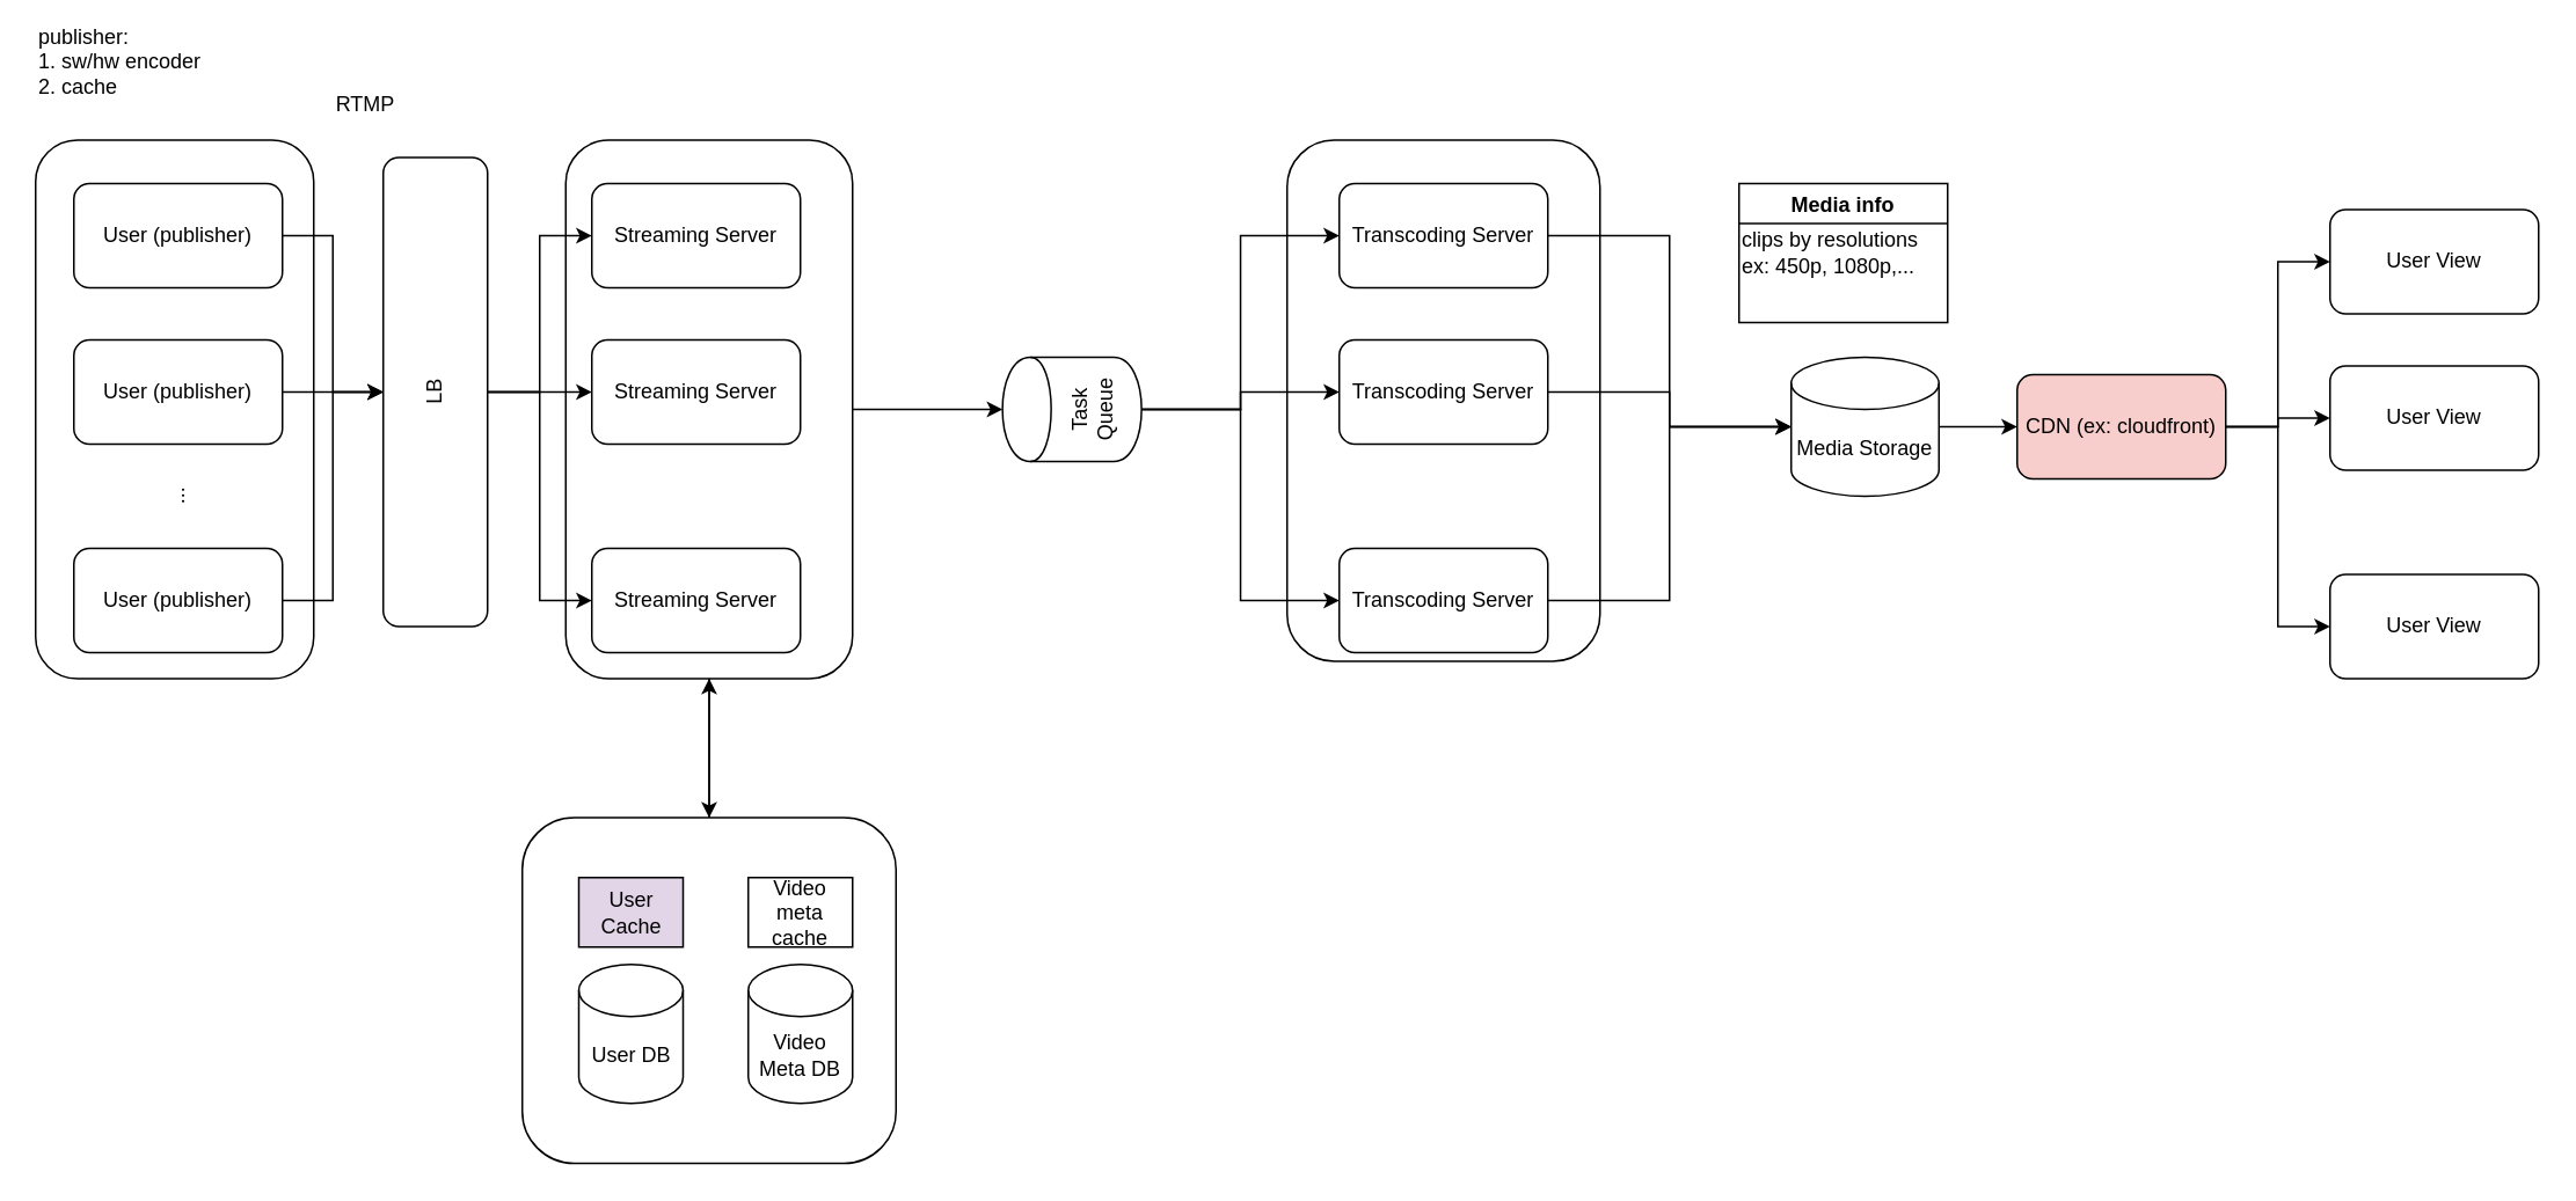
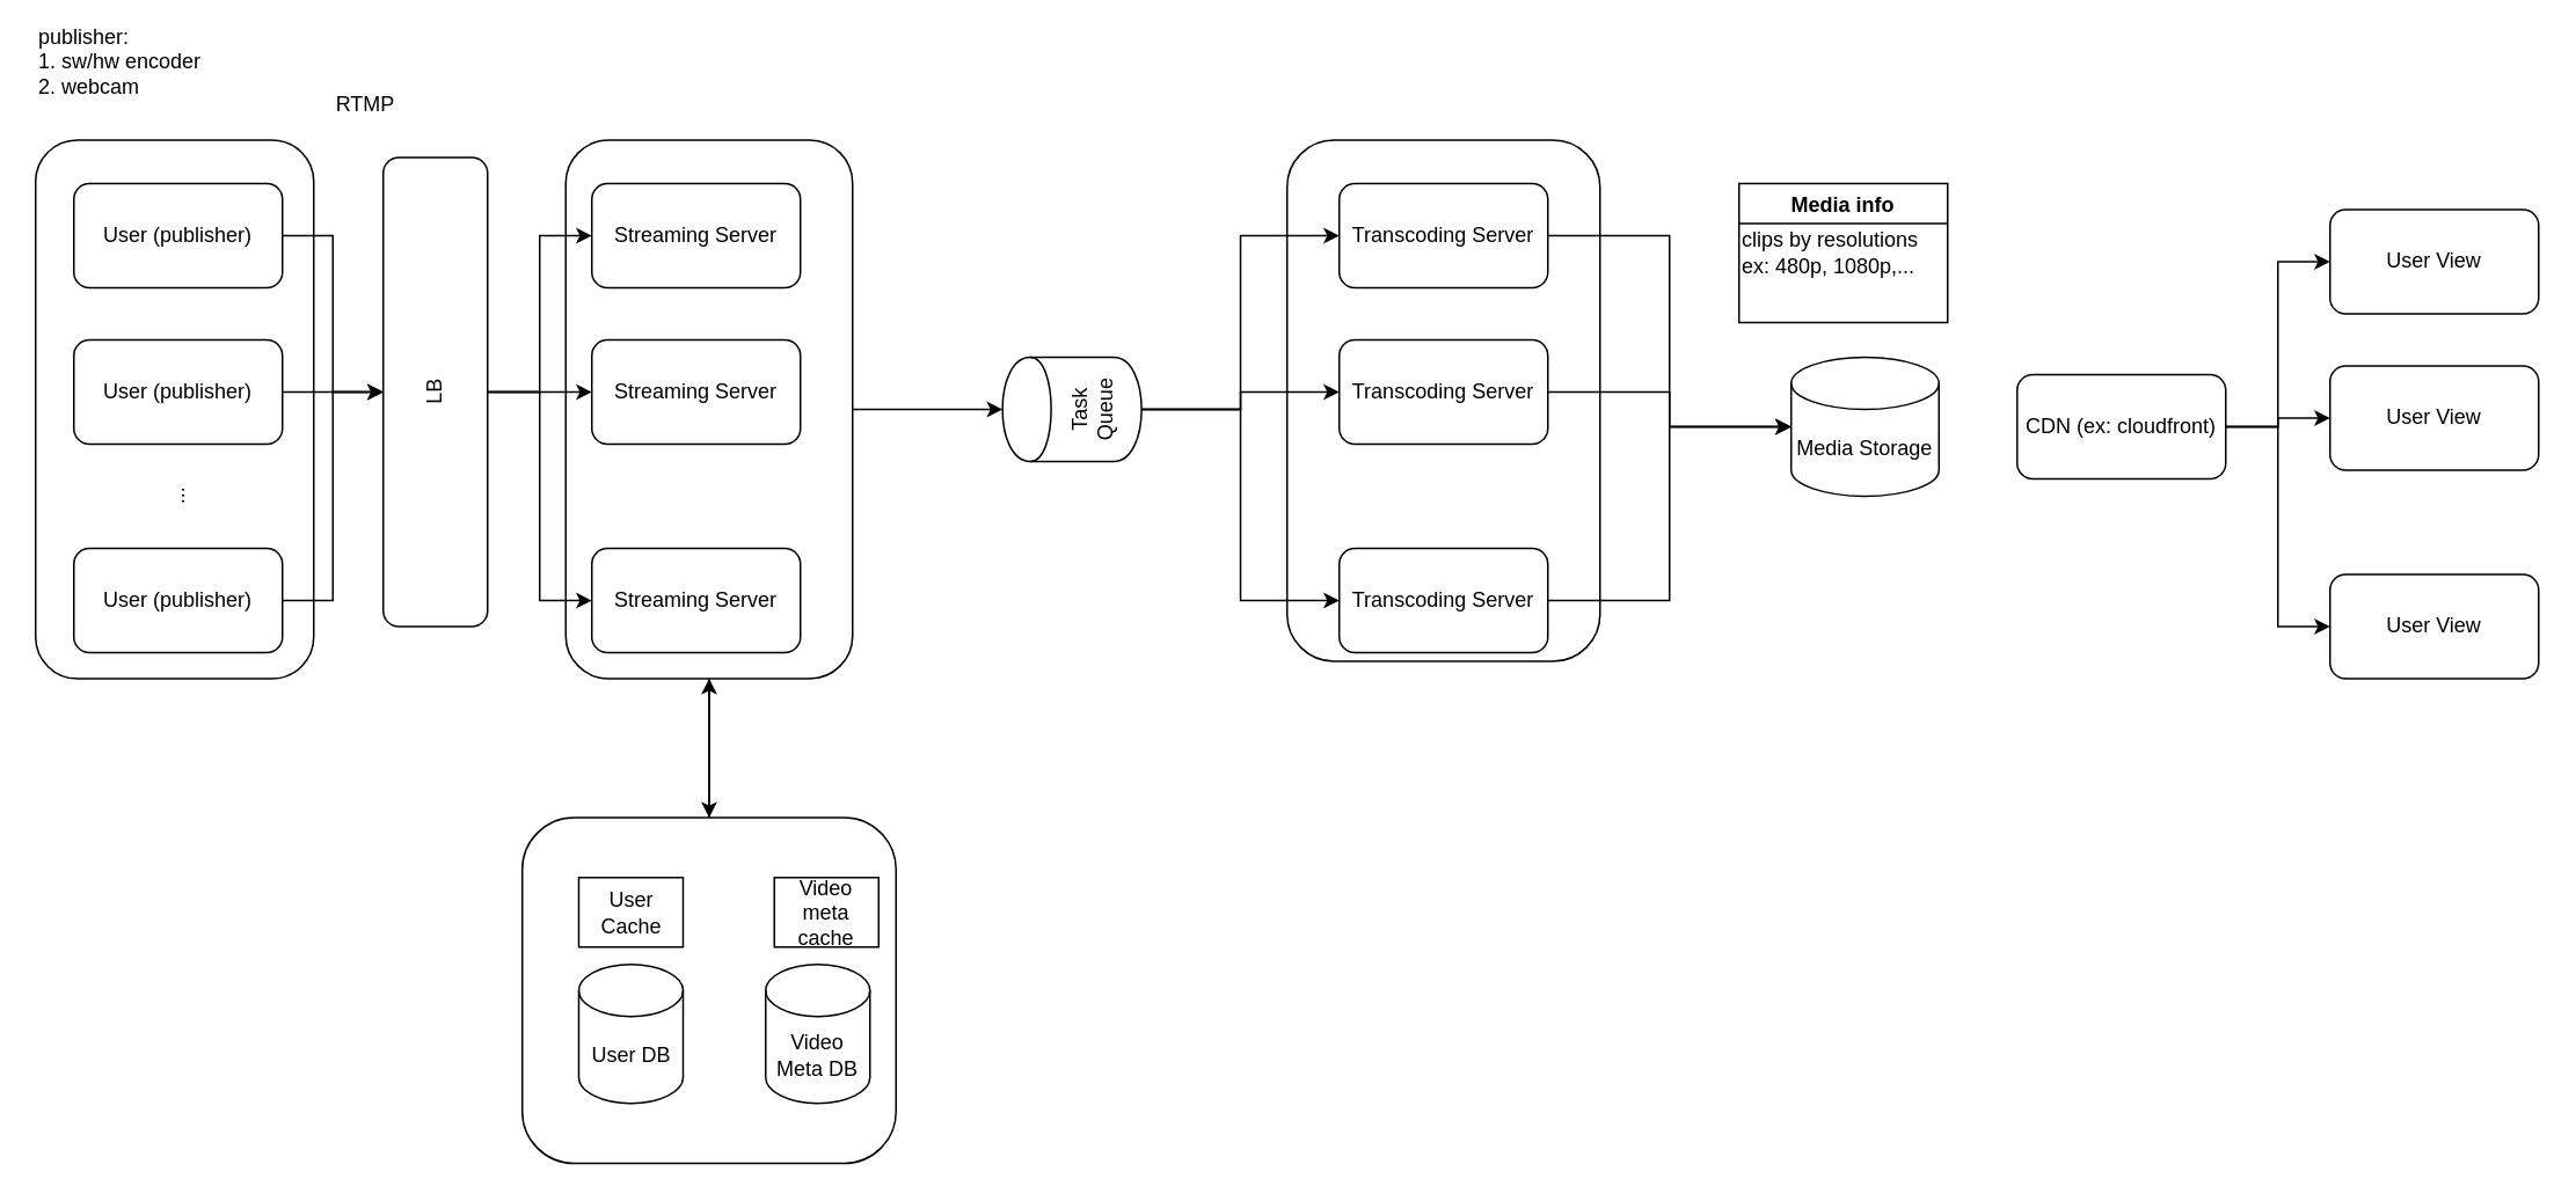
  <mxCell id="0" />
  <mxCell id="1" parent="0" />
  <mxCell id="2" value="" style="rounded=1;whiteSpace=wrap;html=1;" parent="1" vertex="1"><mxGeometry x="20" y="80" width="160" height="310" as="geometry" /></mxCell>
  <mxCell id="3" value="" style="rounded=1;whiteSpace=wrap;html=1;" parent="1" vertex="1"><mxGeometry x="740" y="80" width="180" height="300" as="geometry" /></mxCell>
  <mxCell id="4" style="edgeStyle=orthogonalEdgeStyle;rounded=0;orthogonalLoop=1;jettySize=auto;html=1;entryX=0.5;entryY=0;entryDx=0;entryDy=0;" parent="1" source="6" target="8" edge="1"><mxGeometry relative="1" as="geometry" /></mxCell>
  <mxCell id="5" value="" style="edgeStyle=orthogonalEdgeStyle;rounded=0;orthogonalLoop=1;jettySize=auto;html=1;" parent="1" source="6" target="46" edge="1"><mxGeometry relative="1" as="geometry" /></mxCell>
  <mxCell id="6" value="" style="rounded=1;whiteSpace=wrap;html=1;" parent="1" vertex="1"><mxGeometry x="325" y="80" width="165" height="310" as="geometry" /></mxCell>
  <mxCell id="7" style="edgeStyle=orthogonalEdgeStyle;rounded=0;orthogonalLoop=1;jettySize=auto;html=1;entryX=0.5;entryY=1;entryDx=0;entryDy=0;" parent="1" source="8" target="6" edge="1"><mxGeometry relative="1" as="geometry" /></mxCell>
  <mxCell id="8" value="" style="rounded=1;whiteSpace=wrap;html=1;" parent="1" vertex="1"><mxGeometry x="300" y="470" width="215" height="199" as="geometry" /></mxCell>
  <mxCell id="9" value="" style="edgeStyle=orthogonalEdgeStyle;rounded=0;orthogonalLoop=1;jettySize=auto;html=1;" parent="1" source="10" target="19" edge="1"><mxGeometry relative="1" as="geometry" /></mxCell>
  <mxCell id="10" value="User (publisher)" style="rounded=1;whiteSpace=wrap;html=1;" parent="1" vertex="1"><mxGeometry x="42" y="105" width="120" height="60" as="geometry" /></mxCell>
  <mxCell id="11" style="edgeStyle=orthogonalEdgeStyle;rounded=0;orthogonalLoop=1;jettySize=auto;html=1;entryX=0.5;entryY=0;entryDx=0;entryDy=0;" parent="1" source="12" target="19" edge="1"><mxGeometry relative="1" as="geometry" /></mxCell>
  <mxCell id="12" value="User (publisher)" style="rounded=1;whiteSpace=wrap;html=1;" parent="1" vertex="1"><mxGeometry x="42" y="195" width="120" height="60" as="geometry" /></mxCell>
  <mxCell id="13" style="edgeStyle=orthogonalEdgeStyle;rounded=0;orthogonalLoop=1;jettySize=auto;html=1;entryX=0.5;entryY=0;entryDx=0;entryDy=0;" parent="1" source="14" target="19" edge="1"><mxGeometry relative="1" as="geometry" /></mxCell>
  <mxCell id="14" value="User (publisher)" style="rounded=1;whiteSpace=wrap;html=1;" parent="1" vertex="1"><mxGeometry x="42" y="315" width="120" height="60" as="geometry" /></mxCell>
  <mxCell id="15" value="..." style="text;html=1;strokeColor=none;fillColor=none;align=center;verticalAlign=middle;whiteSpace=wrap;rounded=0;rotation=-90;" parent="1" vertex="1"><mxGeometry x="82" y="275" width="40" height="20" as="geometry" /></mxCell>
  <mxCell id="16" style="edgeStyle=orthogonalEdgeStyle;rounded=0;orthogonalLoop=1;jettySize=auto;html=1;" parent="1" source="19" target="20" edge="1"><mxGeometry relative="1" as="geometry" /></mxCell>
  <mxCell id="17" style="edgeStyle=orthogonalEdgeStyle;rounded=0;orthogonalLoop=1;jettySize=auto;html=1;" parent="1" source="19" target="21" edge="1"><mxGeometry relative="1" as="geometry" /></mxCell>
  <mxCell id="18" style="edgeStyle=orthogonalEdgeStyle;rounded=0;orthogonalLoop=1;jettySize=auto;html=1;" parent="1" source="19" target="22" edge="1"><mxGeometry relative="1" as="geometry" /></mxCell>
  <mxCell id="19" value="LB" style="rounded=1;whiteSpace=wrap;html=1;rotation=-90;" parent="1" vertex="1"><mxGeometry x="115" y="195" width="270" height="60" as="geometry" /></mxCell>
  <mxCell id="20" value="Streaming Server" style="rounded=1;whiteSpace=wrap;html=1;" parent="1" vertex="1"><mxGeometry x="340" y="105" width="120" height="60" as="geometry" /></mxCell>
  <mxCell id="21" value="Streaming Server" style="rounded=1;whiteSpace=wrap;html=1;" parent="1" vertex="1"><mxGeometry x="340" y="195" width="120" height="60" as="geometry" /></mxCell>
  <mxCell id="22" value="Streaming Server" style="rounded=1;whiteSpace=wrap;html=1;" parent="1" vertex="1"><mxGeometry x="340" y="315" width="120" height="60" as="geometry" /></mxCell>
  <mxCell id="23" style="edgeStyle=orthogonalEdgeStyle;rounded=0;orthogonalLoop=1;jettySize=auto;html=1;entryX=0;entryY=0.5;entryDx=0;entryDy=0;exitX=0.5;exitY=1;exitDx=0;exitDy=0;" parent="1" source="46" target="31" edge="1"><mxGeometry relative="1" as="geometry"><mxPoint x="695" y="215" as="sourcePoint" /></mxGeometry></mxCell>
  <mxCell id="24" style="edgeStyle=orthogonalEdgeStyle;rounded=0;orthogonalLoop=1;jettySize=auto;html=1;exitX=0.5;exitY=1;exitDx=0;exitDy=0;" parent="1" source="46" target="33" edge="1"><mxGeometry relative="1" as="geometry"><mxPoint x="695" y="215" as="sourcePoint" /></mxGeometry></mxCell>
  <mxCell id="25" style="edgeStyle=orthogonalEdgeStyle;rounded=0;orthogonalLoop=1;jettySize=auto;html=1;entryX=0;entryY=0.5;entryDx=0;entryDy=0;exitX=0.5;exitY=1;exitDx=0;exitDy=0;" parent="1" source="46" target="35" edge="1"><mxGeometry relative="1" as="geometry"><mxPoint x="695" y="215" as="sourcePoint" /></mxGeometry></mxCell>
  <mxCell id="26" value="User DB" style="shape=cylinder3;whiteSpace=wrap;html=1;boundedLbl=1;backgroundOutline=1;size=15;" parent="1" vertex="1"><mxGeometry x="332.5" y="554.5" width="60" height="80" as="geometry" /></mxCell>
- <mxCell id="27" value="User Cache" style="rounded=0;whiteSpace=wrap;html=1;fillColor=#e1d5e7;" parent="1" vertex="1"><mxGeometry x="332.5" y="504.5" width="60" height="40" as="geometry" /></mxCell>
- <mxCell id="28" value="Video meta cache" style="rounded=0;whiteSpace=wrap;html=1;" parent="1" vertex="1"><mxGeometry x="430" y="504.5" width="60" height="40" as="geometry" /></mxCell>
- <mxCell id="29" value="Video Meta DB" style="shape=cylinder3;whiteSpace=wrap;html=1;boundedLbl=1;backgroundOutline=1;size=15;" parent="1" vertex="1"><mxGeometry x="430" y="554.5" width="60" height="80" as="geometry" /></mxCell>
+ <mxCell id="27" value="User Cache" style="rounded=0;whiteSpace=wrap;html=1;" parent="1" vertex="1"><mxGeometry x="332.5" y="504.5" width="60" height="40" as="geometry" /></mxCell>
+ <mxCell id="28" value="Video meta cache" style="rounded=0;whiteSpace=wrap;html=1;" parent="1" vertex="1"><mxGeometry x="445" y="504.5" width="60" height="40" as="geometry" /></mxCell>
+ <mxCell id="29" value="Video Meta DB" style="shape=cylinder3;whiteSpace=wrap;html=1;boundedLbl=1;backgroundOutline=1;size=15;" parent="1" vertex="1"><mxGeometry x="440" y="554.5" width="60" height="80" as="geometry" /></mxCell>
  <mxCell id="30" style="edgeStyle=orthogonalEdgeStyle;rounded=0;orthogonalLoop=1;jettySize=auto;html=1;entryX=0;entryY=0.5;entryDx=0;entryDy=0;entryPerimeter=0;" edge="1" parent="1" source="31" target="41"><mxGeometry relative="1" as="geometry" /></mxCell>
  <mxCell id="31" value="Transcoding Server" style="rounded=1;whiteSpace=wrap;html=1;" parent="1" vertex="1"><mxGeometry x="770" y="105" width="120" height="60" as="geometry" /></mxCell>
  <mxCell id="32" style="edgeStyle=orthogonalEdgeStyle;rounded=0;orthogonalLoop=1;jettySize=auto;html=1;entryX=0;entryY=0.5;entryDx=0;entryDy=0;entryPerimeter=0;" edge="1" parent="1" source="33" target="41"><mxGeometry relative="1" as="geometry" /></mxCell>
  <mxCell id="33" value="Transcoding Server" style="rounded=1;whiteSpace=wrap;html=1;" parent="1" vertex="1"><mxGeometry x="770" y="195" width="120" height="60" as="geometry" /></mxCell>
  <mxCell id="34" style="edgeStyle=orthogonalEdgeStyle;rounded=0;orthogonalLoop=1;jettySize=auto;html=1;entryX=0;entryY=0.5;entryDx=0;entryDy=0;entryPerimeter=0;" edge="1" parent="1" source="35" target="41"><mxGeometry relative="1" as="geometry" /></mxCell>
  <mxCell id="35" value="Transcoding Server" style="rounded=1;whiteSpace=wrap;html=1;" parent="1" vertex="1"><mxGeometry x="770" y="315" width="120" height="60" as="geometry" /></mxCell>
  <mxCell id="36" style="edgeStyle=orthogonalEdgeStyle;rounded=0;orthogonalLoop=1;jettySize=auto;html=1;entryX=0;entryY=0.5;entryDx=0;entryDy=0;" parent="1" source="39" target="47" edge="1"><mxGeometry relative="1" as="geometry" /></mxCell>
  <mxCell id="37" style="edgeStyle=orthogonalEdgeStyle;rounded=0;orthogonalLoop=1;jettySize=auto;html=1;entryX=0;entryY=0.5;entryDx=0;entryDy=0;" parent="1" source="39" target="48" edge="1"><mxGeometry relative="1" as="geometry" /></mxCell>
  <mxCell id="38" style="edgeStyle=orthogonalEdgeStyle;rounded=0;orthogonalLoop=1;jettySize=auto;html=1;entryX=0;entryY=0.5;entryDx=0;entryDy=0;" parent="1" source="39" target="49" edge="1"><mxGeometry relative="1" as="geometry" /></mxCell>
- <mxCell id="39" value="CDN (ex: cloudfront)" style="whiteSpace=wrap;html=1;rounded=1;fillColor=#f8cecc;" parent="1" vertex="1"><mxGeometry x="1160" y="215" width="120" height="60" as="geometry" /></mxCell>
- <mxCell id="40" style="edgeStyle=orthogonalEdgeStyle;rounded=0;orthogonalLoop=1;jettySize=auto;html=1;" parent="1" source="41" target="39" edge="1"><mxGeometry relative="1" as="geometry" /></mxCell>
+ <mxCell id="39" value="CDN (ex: cloudfront)" style="whiteSpace=wrap;html=1;rounded=1;" parent="1" vertex="1"><mxGeometry x="1160" y="215" width="120" height="60" as="geometry" /></mxCell>
  <mxCell id="41" value="Media Storage" style="shape=cylinder3;whiteSpace=wrap;html=1;boundedLbl=1;backgroundOutline=1;size=15;" parent="1" vertex="1"><mxGeometry x="1030" y="205" width="85" height="80" as="geometry" /></mxCell>
  <mxCell id="42" value="Media info" style="swimlane;" parent="1" vertex="1"><mxGeometry x="1000" y="105" width="120" height="80" as="geometry" /></mxCell>
- <mxCell id="43" value="clips by resolutions&lt;br&gt;ex: 450p, 1080p,..." style="text;html=1;align=left;verticalAlign=middle;resizable=0;points=[];autosize=1;strokeColor=none;" parent="42" vertex="1"><mxGeometry y="25" width="120" height="30" as="geometry" /></mxCell>
- <mxCell id="44" value="publisher:&lt;br&gt;1. sw/hw encoder&lt;br&gt;2. cache" style="text;html=1;strokeColor=none;fillColor=none;align=left;verticalAlign=middle;whiteSpace=wrap;rounded=0;" parent="1" vertex="1"><mxGeometry x="20" y="20" width="130" height="30" as="geometry" /></mxCell>
+ <mxCell id="43" value="clips by resolutions&lt;br&gt;ex: 480p, 1080p,..." style="text;html=1;align=left;verticalAlign=middle;resizable=0;points=[];autosize=1;strokeColor=none;" parent="42" vertex="1"><mxGeometry y="25" width="120" height="30" as="geometry" /></mxCell>
+ <mxCell id="44" value="publisher:&lt;br&gt;1. sw/hw encoder&lt;br&gt;2. webcam" style="text;html=1;strokeColor=none;fillColor=none;align=left;verticalAlign=middle;whiteSpace=wrap;rounded=0;" parent="1" vertex="1"><mxGeometry x="20" y="20" width="130" height="30" as="geometry" /></mxCell>
  <mxCell id="45" value="RTMP" style="text;html=1;strokeColor=none;fillColor=none;align=center;verticalAlign=middle;whiteSpace=wrap;rounded=0;" parent="1" vertex="1"><mxGeometry x="190" y="50" width="40" height="20" as="geometry" /></mxCell>
  <mxCell id="46" value="Task Queue" style="shape=cylinder;whiteSpace=wrap;html=1;boundedLbl=1;backgroundOutline=1;rounded=1;rotation=-90;" parent="1" vertex="1"><mxGeometry x="586.25" y="195" width="60" height="80" as="geometry" /></mxCell>
  <mxCell id="47" value="User View" style="rounded=1;whiteSpace=wrap;html=1;" parent="1" vertex="1"><mxGeometry x="1340" y="120" width="120" height="60" as="geometry" /></mxCell>
  <mxCell id="48" value="User View" style="rounded=1;whiteSpace=wrap;html=1;" parent="1" vertex="1"><mxGeometry x="1340" y="210" width="120" height="60" as="geometry" /></mxCell>
  <mxCell id="49" value="User View" style="rounded=1;whiteSpace=wrap;html=1;" parent="1" vertex="1"><mxGeometry x="1340" y="330" width="120" height="60" as="geometry" /></mxCell>
